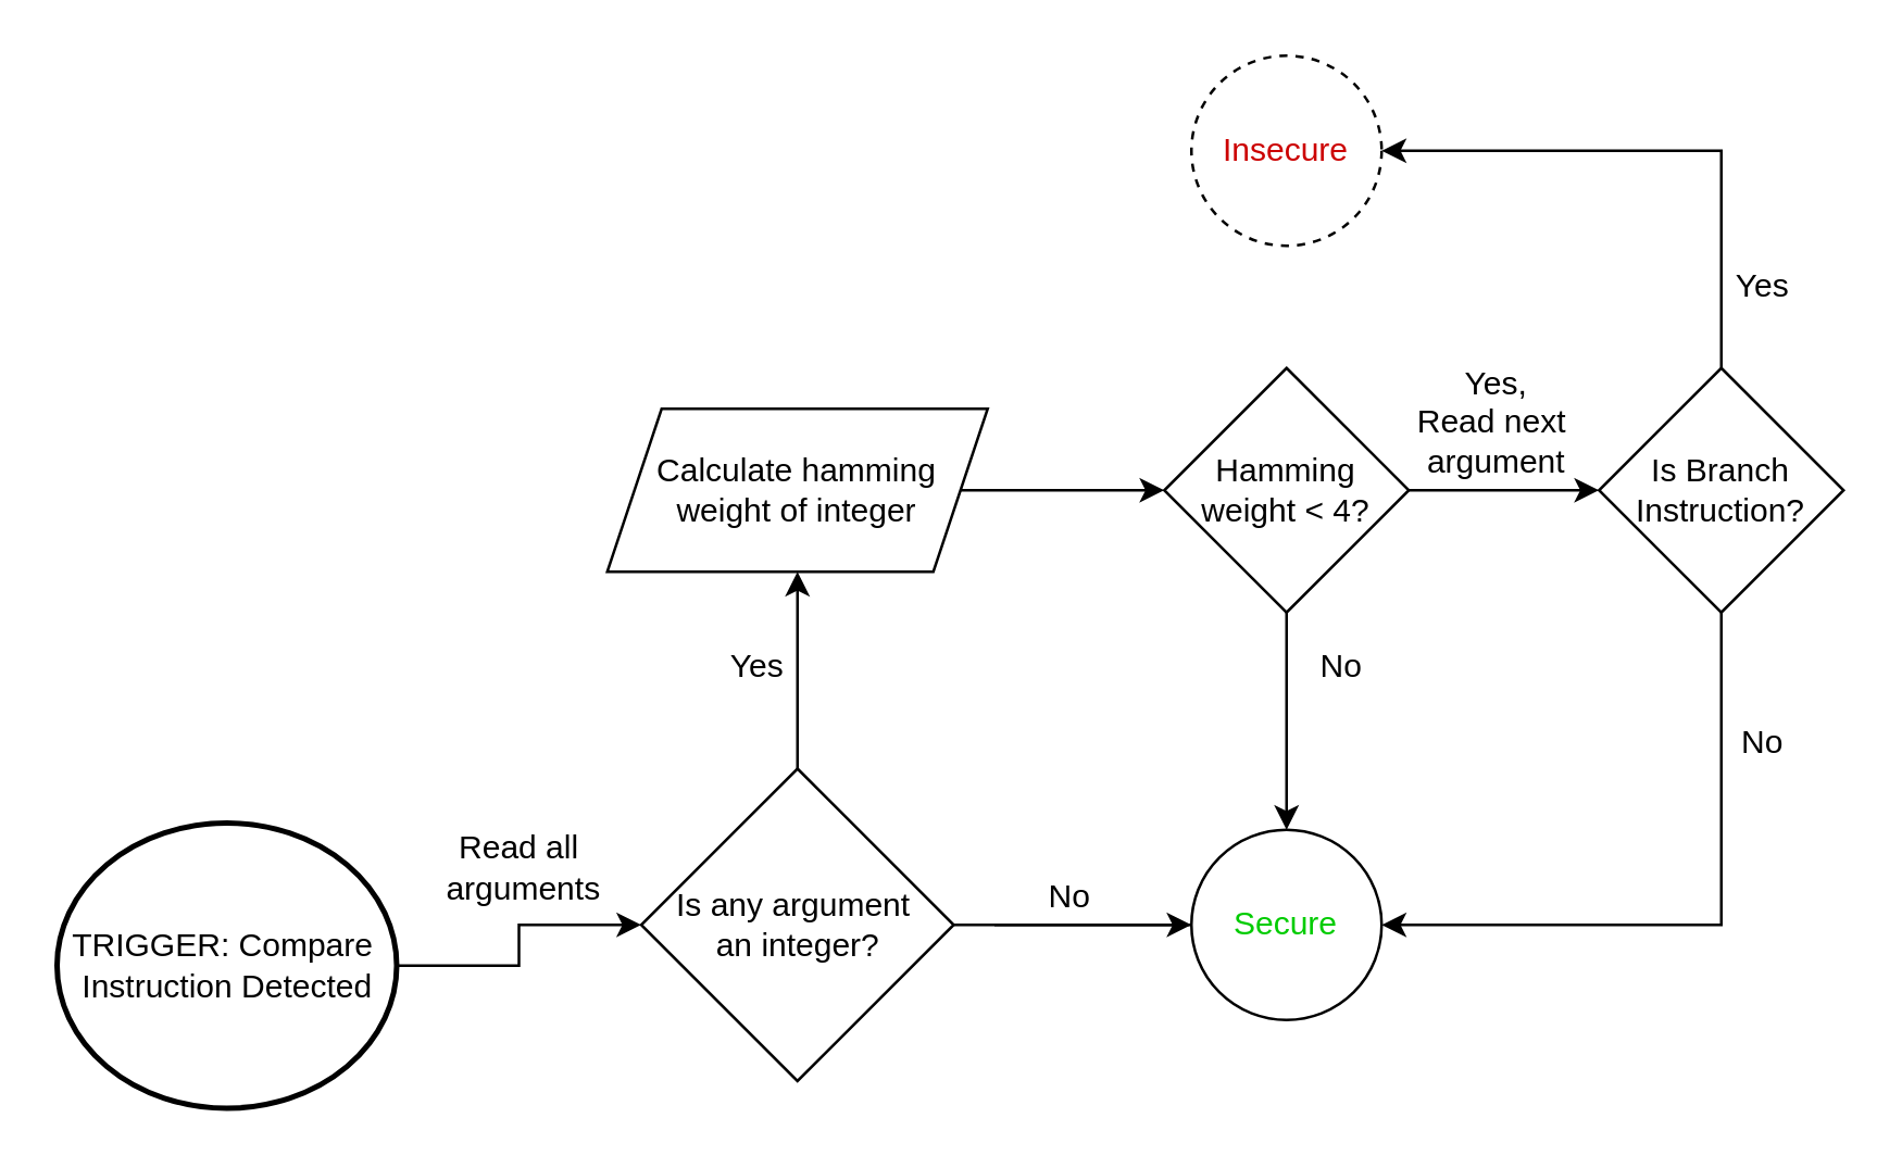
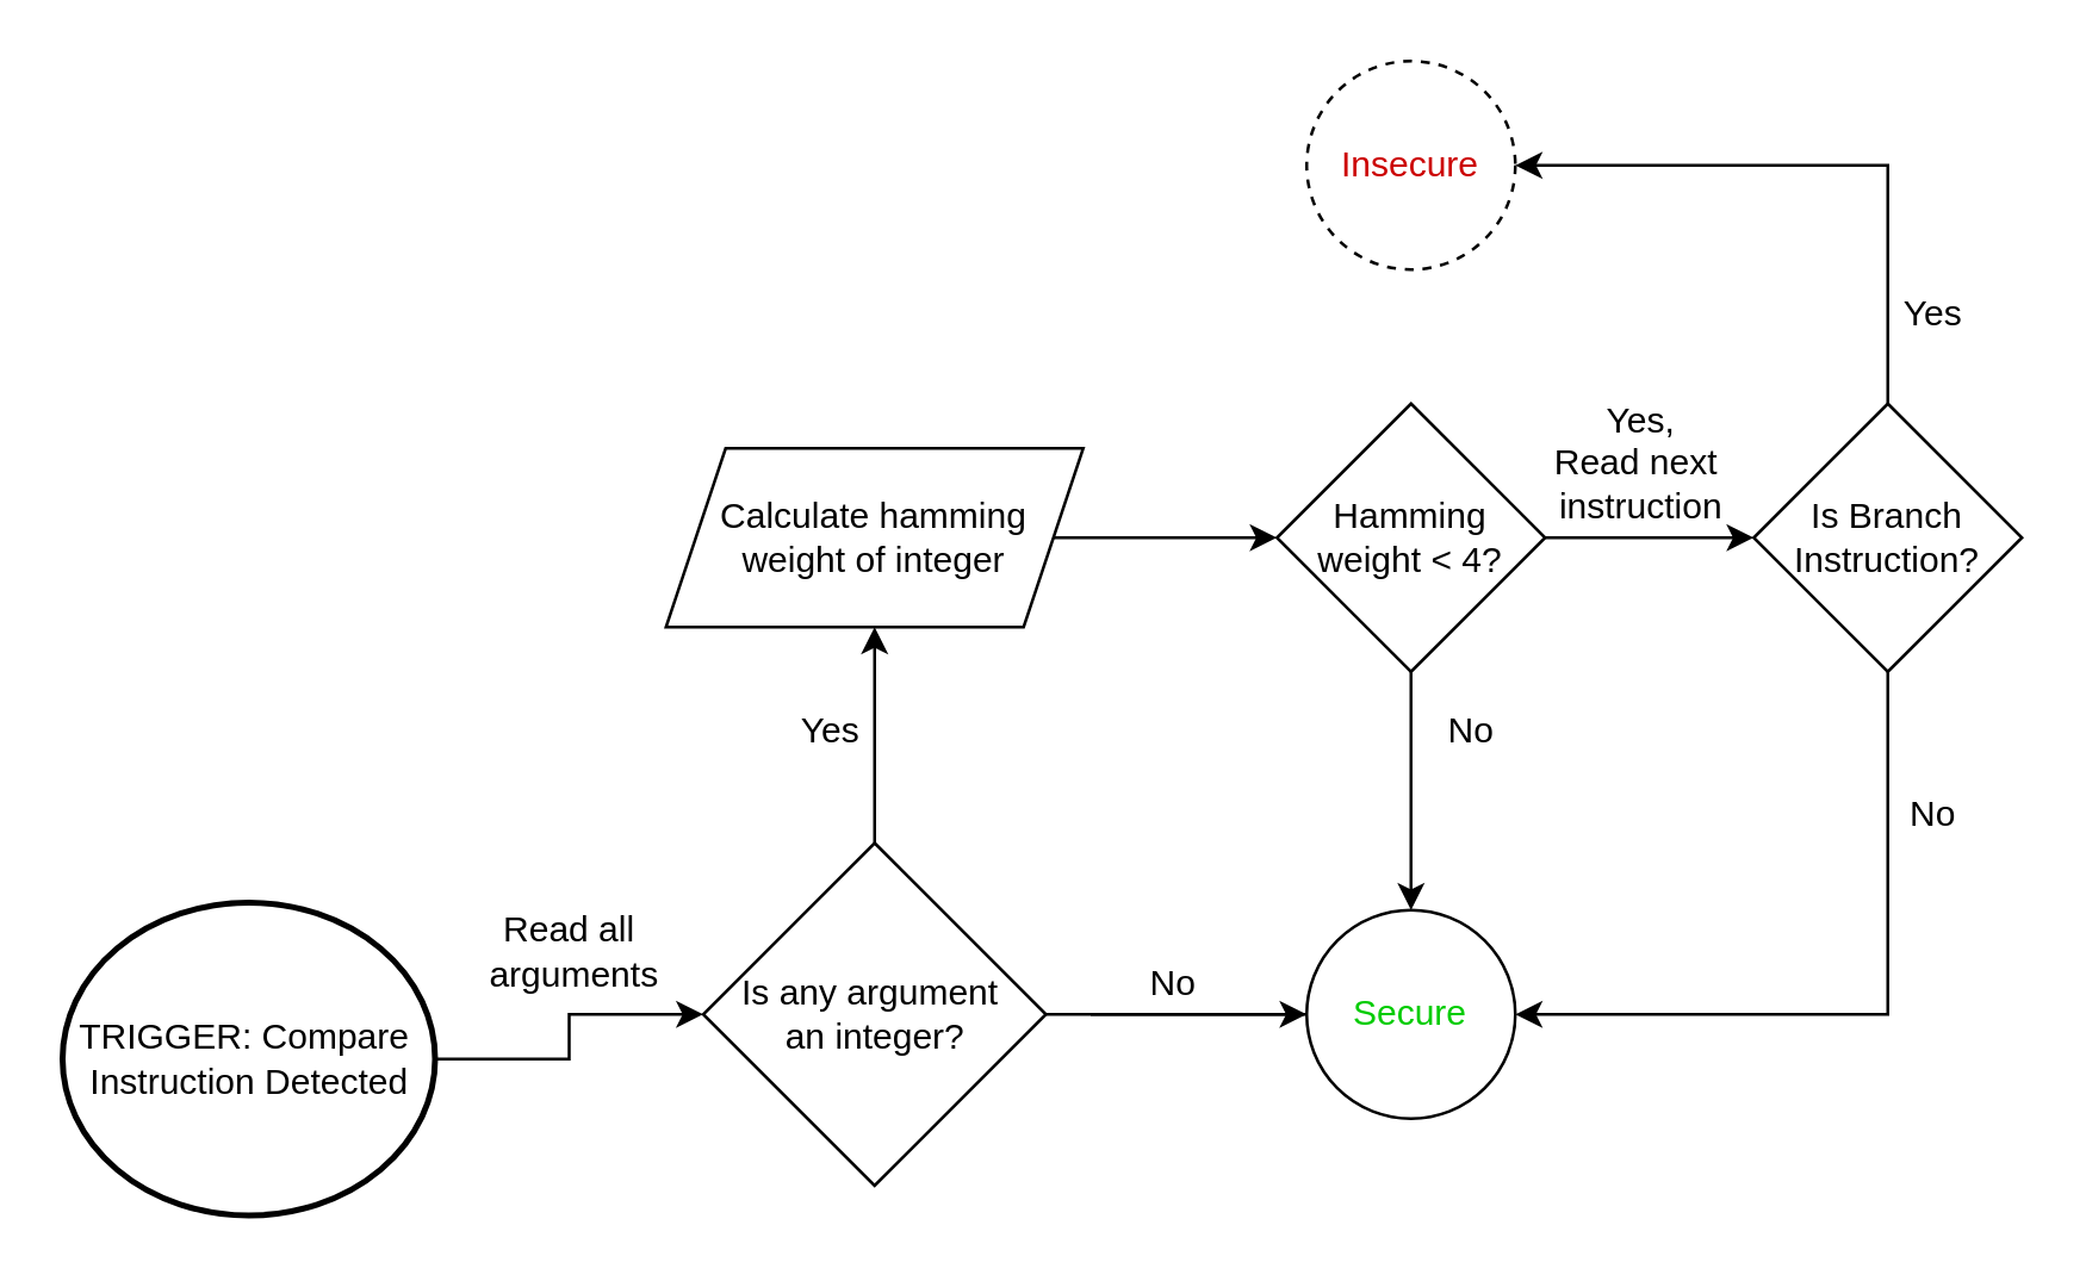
  <mxCell id="0" />
  <mxCell id="1" parent="0" />
  <mxCell id="2" style="edgeStyle=orthogonalEdgeStyle;rounded=0;orthogonalLoop=1;jettySize=auto;html=1;entryX=0.5;entryY=1;entryDx=0;entryDy=0;" edge="1" parent="1"><mxGeometry relative="1" as="geometry"><mxPoint x="365.5" y="340" as="sourcePoint" /><mxPoint x="453" y="340" as="targetPoint" /></mxGeometry></mxCell>
  <mxCell id="3" style="edgeStyle=orthogonalEdgeStyle;rounded=0;orthogonalLoop=1;jettySize=auto;html=1;exitX=1;exitY=0.5;exitDx=0;exitDy=0;exitPerimeter=0;entryX=0;entryY=0.5;entryDx=0;entryDy=0;" edge="1" parent="1" source="4" target="8"><mxGeometry relative="1" as="geometry" /></mxCell>
  <mxCell id="4" value="&lt;span style=&quot;text-wrap: nowrap;&quot;&gt;TRIGGER: Compare&amp;nbsp;&lt;/span&gt;&lt;div style=&quot;text-wrap: nowrap;&quot;&gt;Instruction Detected&lt;/div&gt;" style="strokeWidth=2;html=1;shape=mxgraph.flowchart.start_1;whiteSpace=wrap;" vertex="1" parent="1"><mxGeometry x="20.5" y="302.5" width="125" height="105" as="geometry" /></mxCell>
  <mxCell id="5" value="Read all&amp;nbsp;&lt;div&gt;arguments&lt;/div&gt;" style="text;html=1;align=center;verticalAlign=middle;resizable=0;points=[];autosize=1;strokeColor=none;fillColor=none;" vertex="1" parent="1"><mxGeometry x="152" y="299" width="80" height="40" as="geometry" /></mxCell>
  <mxCell id="6" style="edgeStyle=orthogonalEdgeStyle;rounded=0;orthogonalLoop=1;jettySize=auto;html=1;entryX=0.5;entryY=1;entryDx=0;entryDy=0;" edge="1" source="8" target="12" parent="1"><mxGeometry relative="1" as="geometry" /></mxCell>
  <mxCell id="7" style="edgeStyle=orthogonalEdgeStyle;rounded=0;orthogonalLoop=1;jettySize=auto;html=1;entryX=0.5;entryY=1;entryDx=0;entryDy=0;" edge="1" source="8" target="9" parent="1"><mxGeometry relative="1" as="geometry" /></mxCell>
  <mxCell id="8" value="Is any argument&amp;nbsp;&lt;div&gt;an integer?&lt;/div&gt;" style="rhombus;whiteSpace=wrap;html=1;" vertex="1" parent="1"><mxGeometry x="235.5" y="282.5" width="115" height="115" as="geometry" /></mxCell>
  <mxCell id="9" value="&lt;font color=&quot;#00cc00&quot;&gt;Secure&lt;/font&gt;" style="ellipse;whiteSpace=wrap;html=1;direction=south;" vertex="1" parent="1"><mxGeometry x="438" y="305" width="70" height="70" as="geometry" /></mxCell>
  <mxCell id="10" value="&lt;font color=&quot;#cc0000&quot;&gt;Insecure&lt;/font&gt;" style="ellipse;whiteSpace=wrap;html=1;dashed=1;" vertex="1" parent="1"><mxGeometry x="438" y="20" width="70" height="70" as="geometry" /></mxCell>
  <mxCell id="11" style="edgeStyle=orthogonalEdgeStyle;rounded=0;orthogonalLoop=1;jettySize=auto;html=1;entryX=0;entryY=0.5;entryDx=0;entryDy=0;" edge="1" parent="1" source="12" target="15"><mxGeometry relative="1" as="geometry" /></mxCell>
  <mxCell id="12" value="Calculate hamming weight of integer" style="shape=parallelogram;perimeter=parallelogramPerimeter;whiteSpace=wrap;html=1;fixedSize=1;" vertex="1" parent="1"><mxGeometry x="223" y="150" width="140" height="60" as="geometry" /></mxCell>
  <mxCell id="13" style="edgeStyle=orthogonalEdgeStyle;rounded=0;orthogonalLoop=1;jettySize=auto;html=1;exitX=0.5;exitY=1;exitDx=0;exitDy=0;entryX=0;entryY=0.5;entryDx=0;entryDy=0;" edge="1" source="15" target="9" parent="1"><mxGeometry relative="1" as="geometry" /></mxCell>
  <mxCell id="14" style="edgeStyle=orthogonalEdgeStyle;rounded=0;orthogonalLoop=1;jettySize=auto;html=1;entryX=0;entryY=0.5;entryDx=0;entryDy=0;" edge="1" parent="1" source="15" target="21"><mxGeometry relative="1" as="geometry" /></mxCell>
  <mxCell id="15" value="Hamming weight &amp;lt; 4?" style="rhombus;whiteSpace=wrap;html=1;" vertex="1" parent="1"><mxGeometry x="428" y="135" width="90" height="90" as="geometry" /></mxCell>
  <mxCell id="16" value="Yes" style="text;html=1;align=center;verticalAlign=middle;resizable=0;points=[];autosize=1;strokeColor=none;fillColor=none;" vertex="1" parent="1"><mxGeometry x="258" y="230" width="40" height="30" as="geometry" /></mxCell>
  <mxCell id="17" value="No" style="text;html=1;align=center;verticalAlign=middle;resizable=0;points=[];autosize=1;strokeColor=none;fillColor=none;" vertex="1" parent="1"><mxGeometry x="373" y="315" width="40" height="30" as="geometry" /></mxCell>
- <mxCell id="18" value="Yes,&lt;div&gt;Read next&amp;nbsp;&lt;div&gt;argument&lt;/div&gt;&lt;/div&gt;" style="text;html=1;align=center;verticalAlign=middle;resizable=0;points=[];autosize=1;strokeColor=none;fillColor=none;" vertex="1" parent="1"><mxGeometry x="510" y="125" width="80" height="60" as="geometry" /></mxCell>
+ <mxCell id="18" value="Yes,&lt;div&gt;Read next&amp;nbsp;&lt;div&gt;instruction&lt;/div&gt;&lt;/div&gt;" style="text;html=1;align=center;verticalAlign=middle;resizable=0;points=[];autosize=1;strokeColor=none;fillColor=none;" vertex="1" parent="1"><mxGeometry x="510" y="125" width="80" height="60" as="geometry" /></mxCell>
  <mxCell id="19" style="edgeStyle=orthogonalEdgeStyle;rounded=0;orthogonalLoop=1;jettySize=auto;html=1;entryX=1;entryY=0.5;entryDx=0;entryDy=0;" edge="1" source="21" target="10" parent="1"><mxGeometry relative="1" as="geometry"><Array as="points"><mxPoint x="633" y="55" /></Array></mxGeometry></mxCell>
  <mxCell id="20" style="edgeStyle=orthogonalEdgeStyle;rounded=0;orthogonalLoop=1;jettySize=auto;html=1;entryX=0.5;entryY=0;entryDx=0;entryDy=0;" edge="1" source="21" target="9" parent="1"><mxGeometry relative="1" as="geometry"><Array as="points"><mxPoint x="633" y="340" /></Array></mxGeometry></mxCell>
  <mxCell id="21" value="Is Branch Instruction?" style="rhombus;whiteSpace=wrap;html=1;" vertex="1" parent="1"><mxGeometry x="588" y="135" width="90" height="90" as="geometry" /></mxCell>
  <mxCell id="22" value="Yes" style="text;html=1;align=center;verticalAlign=middle;resizable=0;points=[];autosize=1;strokeColor=none;fillColor=none;" vertex="1" parent="1"><mxGeometry x="628" y="90" width="40" height="30" as="geometry" /></mxCell>
  <mxCell id="23" value="No" style="text;html=1;align=center;verticalAlign=middle;resizable=0;points=[];autosize=1;strokeColor=none;fillColor=none;" vertex="1" parent="1"><mxGeometry x="628" y="258" width="40" height="30" as="geometry" /></mxCell>
  <mxCell id="24" value="No" style="text;html=1;align=center;verticalAlign=middle;resizable=0;points=[];autosize=1;strokeColor=none;fillColor=none;" vertex="1" parent="1"><mxGeometry x="473" y="230" width="40" height="30" as="geometry" /></mxCell>
